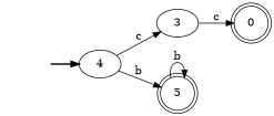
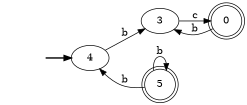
  digraph {
    rankdir=LR
    fake [style=invisible]
    n2 [label=4 root=true]
    3
    5 [shape=doublecircle]
    0 [shape=doublecircle]
    fake -> n2 [style=bold]
-   n2 -> 3 [label=c]
-   n2 -> 5 [label=b]
+   n2 -> 3 [label=b]
+   5 -> n2 [label=b]
    3 -> 0 [label=c]
    5 -> 5 [label=b]
+   0 -> 3 [label=b]
  }
